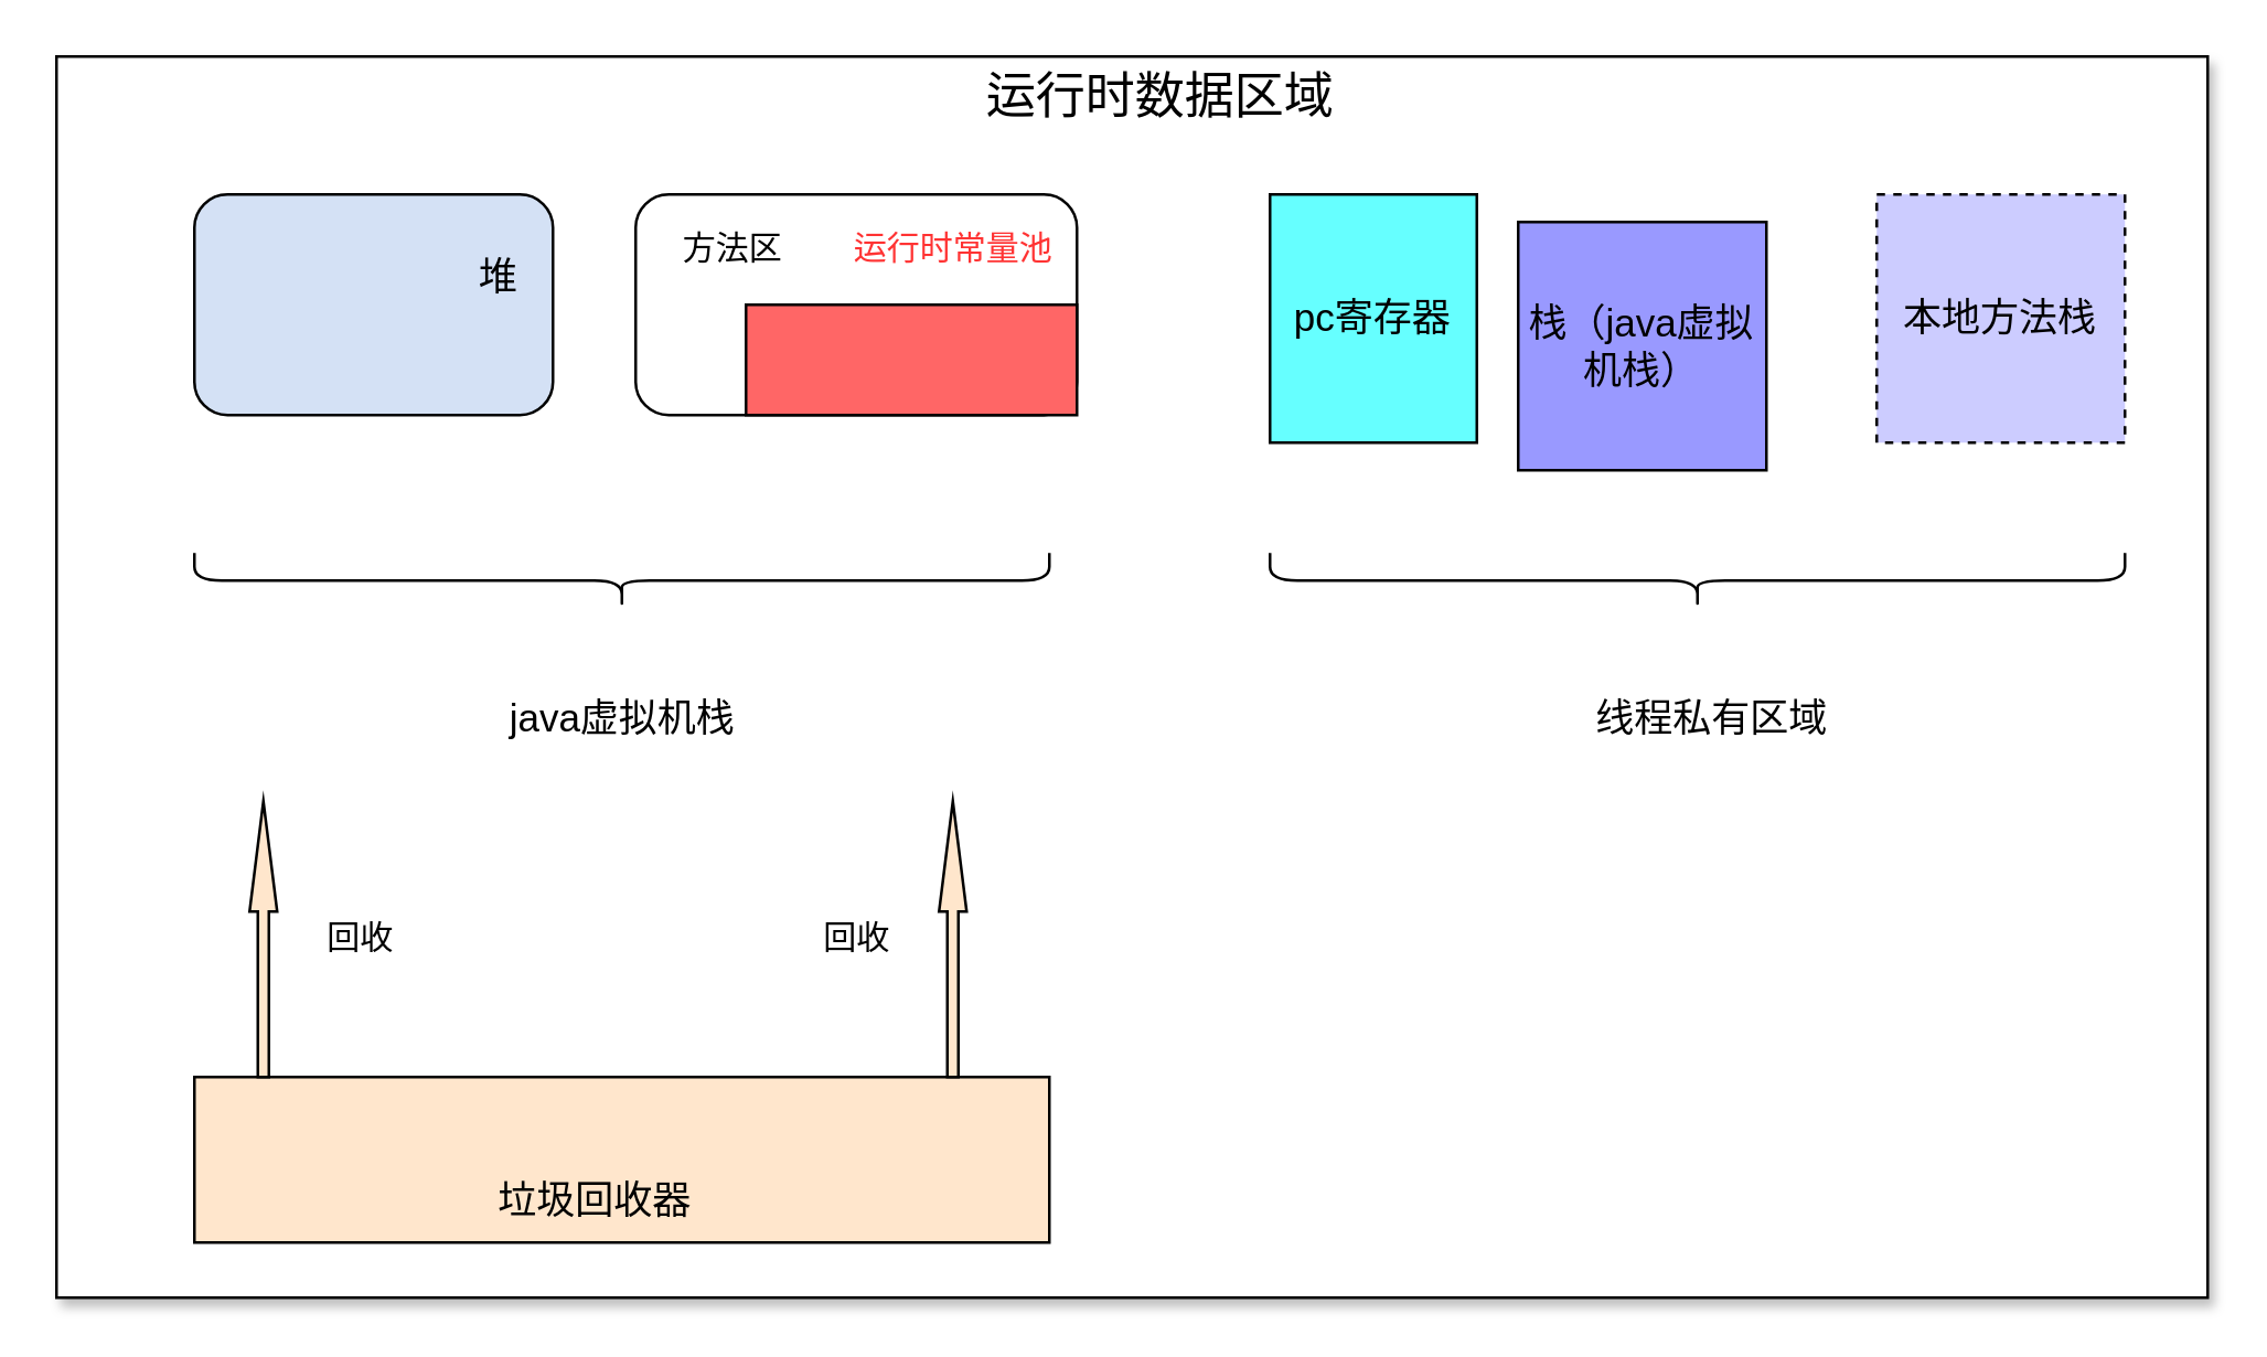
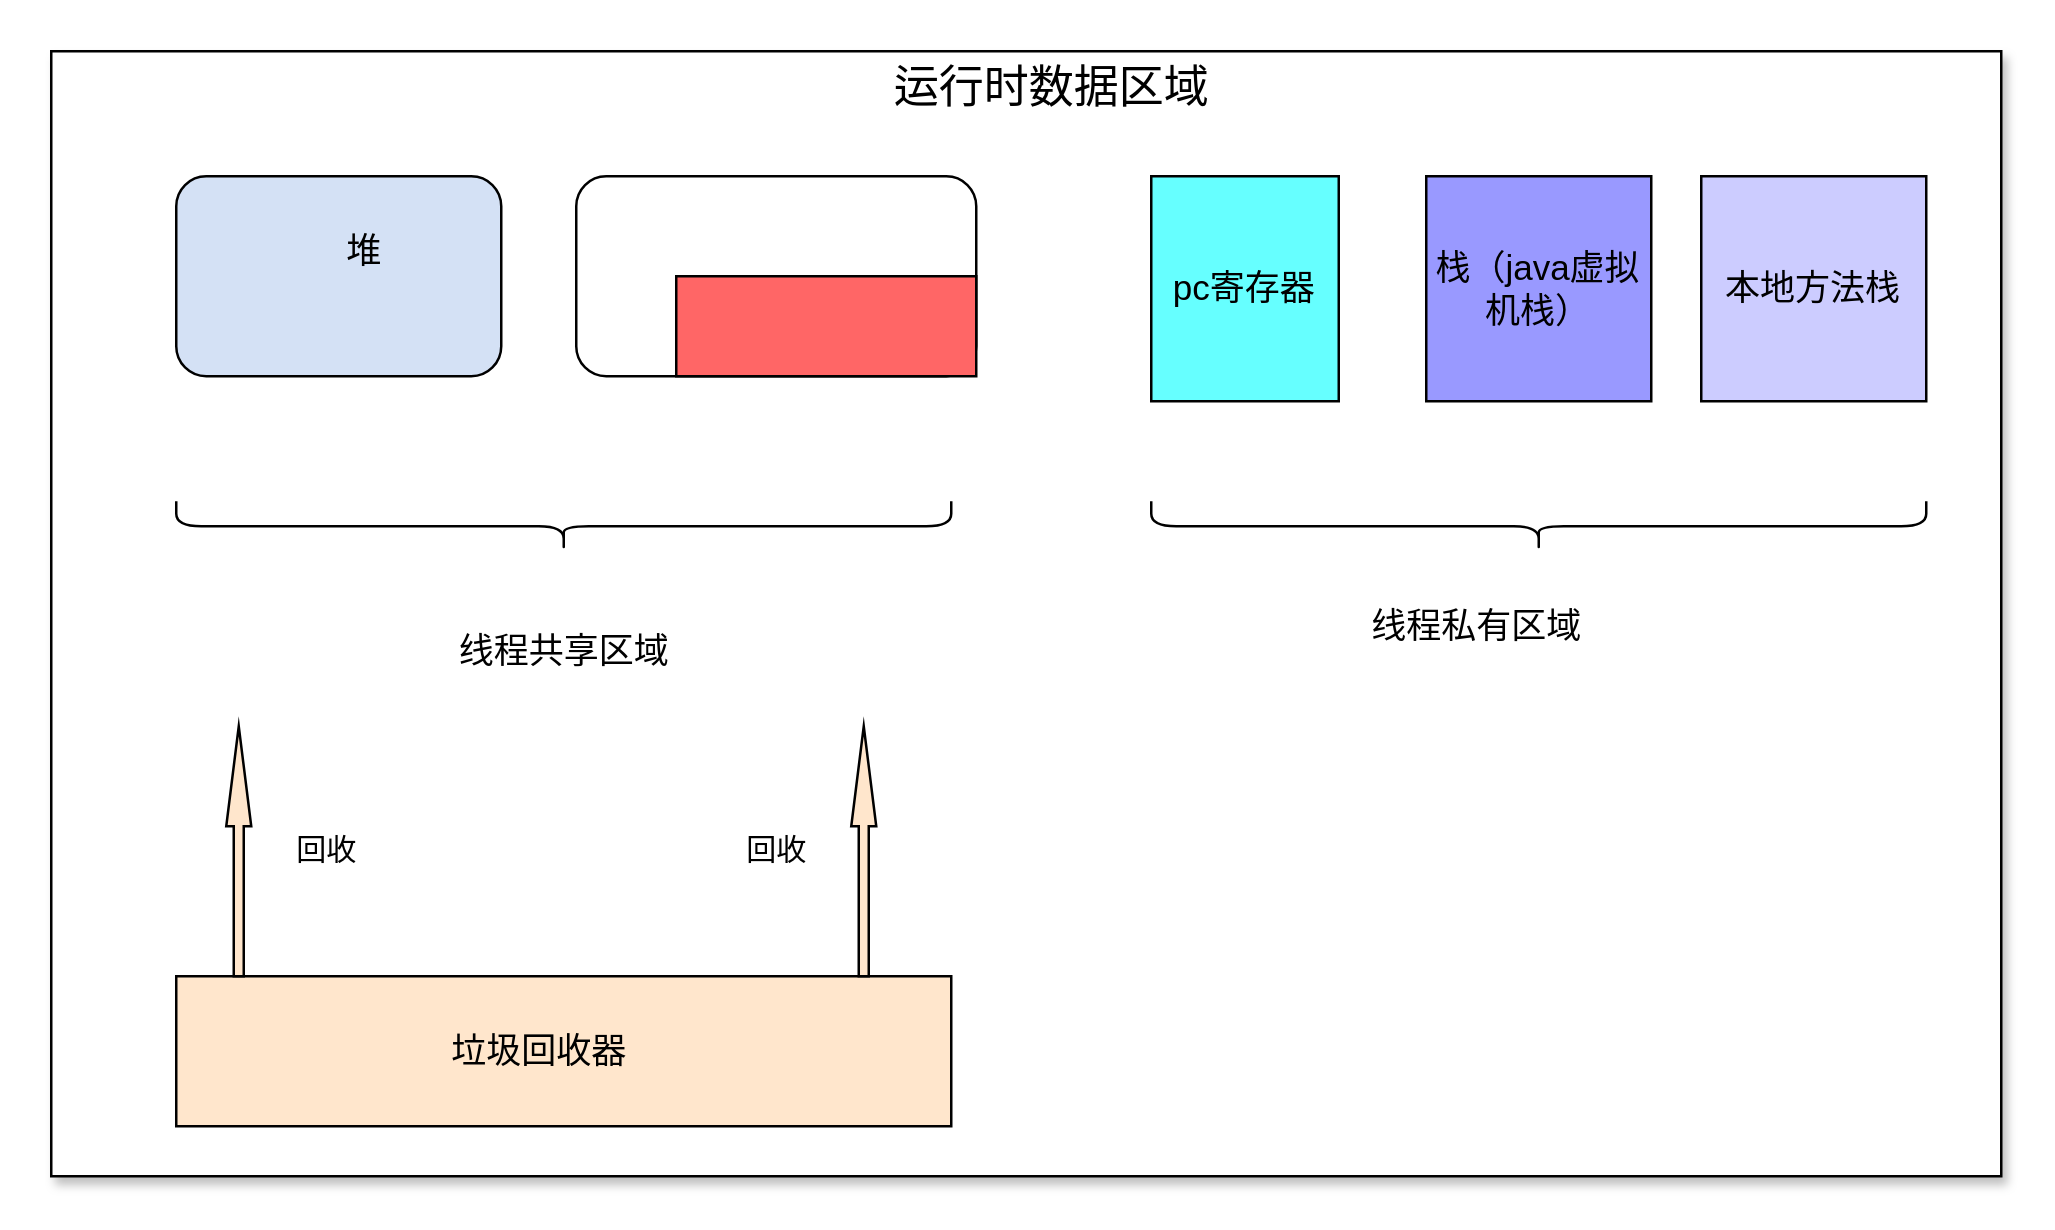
  <mxCell id="0" />
  <mxCell id="1" parent="0" />
  <mxCell id="2" value="&amp;nbsp; &amp;nbsp; &amp;nbsp; &amp;nbsp; &amp;nbsp; &amp;nbsp; &amp;nbsp; &amp;nbsp; &amp;nbsp; &amp;nbsp; &amp;nbsp; &amp;nbsp; &amp;nbsp; &amp;nbsp; &amp;nbsp; &amp;nbsp; &amp;nbsp; &amp;nbsp; &amp;nbsp; &amp;nbsp; &amp;nbsp; &amp;nbsp; &amp;nbsp; &amp;nbsp; &amp;nbsp; &amp;nbsp; &amp;nbsp; &amp;nbsp; &amp;nbsp; &amp;nbsp; &amp;nbsp;&amp;nbsp;" style="rounded=0;whiteSpace=wrap;html=1;strokeColor=#000000;shadow=1;" vertex="1" parent="1"><mxGeometry x="20" y="20" width="780" height="450" as="geometry" /></mxCell>
  <mxCell id="3" value="&lt;font style=&quot;font-size: 18px&quot;&gt;运行时数据区域&lt;/font&gt;" style="text;html=1;resizable=0;autosize=1;align=center;verticalAlign=middle;points=[];fillColor=none;strokeColor=none;rounded=0;" vertex="1" parent="1"><mxGeometry x="350" y="25" width="140" height="20" as="geometry" /></mxCell>
  <mxCell id="4" value="" style="rounded=1;whiteSpace=wrap;html=1;strokeColor=#000000;fillColor=#D4E1F5;" vertex="1" parent="1"><mxGeometry x="70" y="70" width="130" height="80" as="geometry" /></mxCell>
- <mxCell id="5" value="&lt;font style=&quot;font-size: 14px&quot;&gt;堆&lt;/font&gt;" style="text;html=1;resizable=0;autosize=1;align=center;verticalAlign=middle;points=[];fillColor=none;strokeColor=none;rounded=0;" vertex="1" parent="1"><mxGeometry x="165" y="90" width="30" height="20" as="geometry" /></mxCell>
+ <mxCell id="5" value="&lt;font style=&quot;font-size: 14px&quot;&gt;堆&lt;/font&gt;" style="text;html=1;resizable=0;autosize=1;align=center;verticalAlign=middle;points=[];fillColor=none;strokeColor=none;rounded=0;" vertex="1" parent="1"><mxGeometry x="130" y="90" width="30" height="20" as="geometry" /></mxCell>
  <mxCell id="6" value="" style="rounded=1;whiteSpace=wrap;html=1;strokeColor=#000000;" vertex="1" parent="1"><mxGeometry x="230" y="70" width="160" height="80" as="geometry" /></mxCell>
- <mxCell id="7" value="&lt;font style=&quot;background-color: rgb(255 , 255 , 255)&quot; color=&quot;#ff3333&quot;&gt;运行时常量池&lt;/font&gt;" style="text;html=1;resizable=0;autosize=1;align=center;verticalAlign=middle;points=[];fillColor=none;strokeColor=none;rounded=0;" vertex="1" parent="1"><mxGeometry x="300" y="80" width="90" height="20" as="geometry" /></mxCell>
- <mxCell id="8" value="方法区" style="text;html=1;resizable=0;autosize=1;align=center;verticalAlign=middle;points=[];fillColor=none;strokeColor=none;rounded=0;" vertex="1" parent="1"><mxGeometry x="240" y="80" width="50" height="20" as="geometry" /></mxCell>
  <mxCell id="9" value="" style="rounded=0;whiteSpace=wrap;html=1;fillColor=#FF6666;" vertex="1" parent="1"><mxGeometry x="270" y="110" width="120" height="40" as="geometry" /></mxCell>
  <mxCell id="10" value="" style="rounded=0;whiteSpace=wrap;html=1;fillColor=#FFE6CC;" vertex="1" parent="1"><mxGeometry x="70" y="390" width="310" height="60" as="geometry" /></mxCell>
  <mxCell id="11" value="" style="shape=curlyBracket;whiteSpace=wrap;html=1;rounded=1;fillColor=#FFE6CC;direction=north;" vertex="1" parent="1"><mxGeometry x="70" y="200" width="310" height="20" as="geometry" /></mxCell>
- <mxCell id="12" value="&lt;font style=&quot;font-size: 14px&quot;&gt;java虚拟机栈&lt;/font&gt;" style="text;html=1;resizable=0;autosize=1;align=center;verticalAlign=middle;points=[];fillColor=none;strokeColor=none;rounded=0;" vertex="1" parent="1"><mxGeometry x="175" y="250" width="100" height="20" as="geometry" /></mxCell>
+ <mxCell id="12" value="&lt;font style=&quot;font-size: 14px&quot;&gt;线程共享区域&lt;/font&gt;" style="text;html=1;resizable=0;autosize=1;align=center;verticalAlign=middle;points=[];fillColor=none;strokeColor=none;rounded=0;" vertex="1" parent="1"><mxGeometry x="175" y="250" width="100" height="20" as="geometry" /></mxCell>
  <mxCell id="13" value="" style="html=1;shadow=0;dashed=0;align=center;verticalAlign=middle;shape=mxgraph.arrows2.arrow;dy=0.6;dx=40;direction=north;notch=0;rounded=0;fillColor=#FFE6CC;" vertex="1" parent="1"><mxGeometry x="90" y="290" width="10" height="100" as="geometry" /></mxCell>
  <mxCell id="14" value="" style="html=1;shadow=0;dashed=0;align=center;verticalAlign=middle;shape=mxgraph.arrows2.arrow;dy=0.6;dx=40;direction=north;notch=0;rounded=0;fillColor=#FFE6CC;" vertex="1" parent="1"><mxGeometry x="340" y="290" width="10" height="100" as="geometry" /></mxCell>
  <mxCell id="15" value="回收" style="text;html=1;resizable=0;autosize=1;align=center;verticalAlign=middle;points=[];fillColor=none;strokeColor=none;rounded=0;" vertex="1" parent="1"><mxGeometry x="110" y="330" width="40" height="20" as="geometry" /></mxCell>
  <mxCell id="16" value="回收" style="text;html=1;resizable=0;autosize=1;align=center;verticalAlign=middle;points=[];fillColor=none;strokeColor=none;rounded=0;" vertex="1" parent="1"><mxGeometry x="290" y="330" width="40" height="20" as="geometry" /></mxCell>
- <mxCell id="17" value="&lt;font style=&quot;font-size: 14px&quot;&gt;垃圾回收器&lt;/font&gt;" style="text;html=1;resizable=0;autosize=1;align=center;verticalAlign=middle;points=[];fillColor=none;strokeColor=none;rounded=0;" vertex="1" parent="1"><mxGeometry x="170" y="425" width="90" height="20" as="geometry" /></mxCell>
+ <mxCell id="17" value="&lt;font style=&quot;font-size: 14px&quot;&gt;垃圾回收器&lt;/font&gt;" style="text;html=1;resizable=0;autosize=1;align=center;verticalAlign=middle;points=[];fillColor=none;strokeColor=none;rounded=0;" vertex="1" parent="1"><mxGeometry x="170" y="410" width="90" height="20" as="geometry" /></mxCell>
  <mxCell id="18" value="&lt;font style=&quot;font-size: 14px&quot;&gt;pc寄存器&lt;/font&gt;" style="whiteSpace=wrap;html=1;aspect=fixed;rounded=0;fillColor=#66FFFF;" vertex="1" parent="1"><mxGeometry x="460" y="70" width="75" height="90" as="geometry" /></mxCell>
- <mxCell id="19" value="&lt;font style=&quot;font-size: 14px&quot;&gt;栈（java虚拟机栈）&lt;/font&gt;" style="whiteSpace=wrap;html=1;aspect=fixed;rounded=0;fillColor=#9999FF;" vertex="1" parent="1"><mxGeometry x="550" y="80" width="90" height="90" as="geometry" /></mxCell>
- <mxCell id="20" value="&lt;font style=&quot;font-size: 14px&quot;&gt;本地方法栈&lt;/font&gt;" style="whiteSpace=wrap;html=1;aspect=fixed;rounded=0;fillColor=#CCCCFF;dashed=1;" vertex="1" parent="1"><mxGeometry x="680" y="70" width="90" height="90" as="geometry" /></mxCell>
+ <mxCell id="19" value="&lt;font style=&quot;font-size: 14px&quot;&gt;栈（java虚拟机栈）&lt;/font&gt;" style="whiteSpace=wrap;html=1;aspect=fixed;rounded=0;fillColor=#9999FF;" vertex="1" parent="1"><mxGeometry x="570" y="70" width="90" height="90" as="geometry" /></mxCell>
+ <mxCell id="20" value="&lt;font style=&quot;font-size: 14px&quot;&gt;本地方法栈&lt;/font&gt;" style="whiteSpace=wrap;html=1;aspect=fixed;rounded=0;fillColor=#CCCCFF;" vertex="1" parent="1"><mxGeometry x="680" y="70" width="90" height="90" as="geometry" /></mxCell>
  <mxCell id="21" value="" style="shape=curlyBracket;whiteSpace=wrap;html=1;rounded=1;fillColor=#FFE6CC;direction=north;" vertex="1" parent="1"><mxGeometry x="460" y="200" width="310" height="20" as="geometry" /></mxCell>
- <mxCell id="22" value="&lt;font style=&quot;font-size: 14px&quot;&gt;线程私有区域&lt;/font&gt;" style="text;html=1;resizable=0;autosize=1;align=center;verticalAlign=middle;points=[];fillColor=none;strokeColor=none;rounded=0;" vertex="1" parent="1"><mxGeometry x="570" y="250" width="100" height="20" as="geometry" /></mxCell>
+ <mxCell id="22" value="&lt;font style=&quot;font-size: 14px&quot;&gt;线程私有区域&lt;/font&gt;" style="text;html=1;resizable=0;autosize=1;align=center;verticalAlign=middle;points=[];fillColor=none;strokeColor=none;rounded=0;" vertex="1" parent="1"><mxGeometry x="540" y="240" width="100" height="20" as="geometry" /></mxCell>
